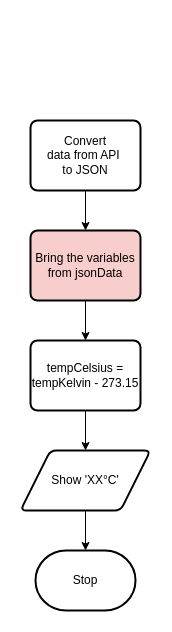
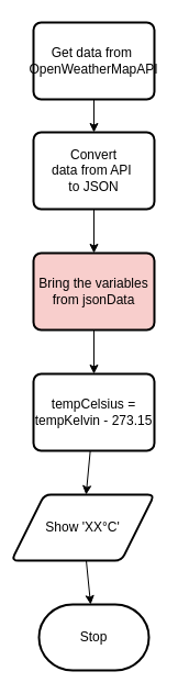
  <mxCell id="0" />
  <mxCell id="1" parent="0" />
  <mxCell id="2" value="Stop" style="strokeWidth=2;html=1;shape=mxgraph.flowchart.terminator;whiteSpace=wrap;" parent="1" vertex="1"><mxGeometry x="35" y="550" width="100" height="60" as="geometry" /></mxCell>
+ <mxCell id="3" value="" style="edgeStyle=none;html=1;" edge="1" parent="1" source="4" target="6"><mxGeometry relative="1" as="geometry" /></mxCell>
+ <mxCell id="4" value="Get data from&amp;nbsp;&lt;div&gt;OpenWeatherMapAPI&lt;/div&gt;" style="rounded=1;whiteSpace=wrap;html=1;absoluteArcSize=1;arcSize=14;strokeWidth=2;" vertex="1" parent="1"><mxGeometry x="30" y="20" width="110" height="70" as="geometry" /></mxCell>
  <mxCell id="5" value="" style="edgeStyle=none;html=1;" edge="1" parent="1" source="6" target="8"><mxGeometry relative="1" as="geometry" /></mxCell>
  <mxCell id="6" value="Convert&lt;div&gt;data from API&amp;nbsp;&lt;/div&gt;&lt;div&gt;to JSON&lt;/div&gt;" style="rounded=1;whiteSpace=wrap;html=1;absoluteArcSize=1;arcSize=14;strokeWidth=2;" vertex="1" parent="1"><mxGeometry x="30" y="120" width="110" height="70" as="geometry" /></mxCell>
  <mxCell id="7" value="" style="edgeStyle=none;html=1;" edge="1" parent="1" source="8" target="10"><mxGeometry relative="1" as="geometry" /></mxCell>
  <mxCell id="8" value="Bring the variables from jsonData" style="rounded=1;whiteSpace=wrap;html=1;absoluteArcSize=1;arcSize=14;strokeWidth=2;fillColor=#f8cecc;" vertex="1" parent="1"><mxGeometry x="30" y="230" width="110" height="70" as="geometry" /></mxCell>
  <mxCell id="9" value="" style="edgeStyle=none;html=1;" edge="1" parent="1" source="10" target="12"><mxGeometry relative="1" as="geometry" /></mxCell>
  <mxCell id="10" value="tempCelsius = tempKelvin - 273.15" style="rounded=1;whiteSpace=wrap;html=1;absoluteArcSize=1;arcSize=14;strokeWidth=2;" vertex="1" parent="1"><mxGeometry x="30" y="340" width="110" height="70" as="geometry" /></mxCell>
  <mxCell id="11" value="" style="edgeStyle=none;html=1;" edge="1" parent="1" source="12" target="2"><mxGeometry relative="1" as="geometry" /></mxCell>
- <mxCell id="12" value="&lt;font&gt;&lt;font style=&quot;color: rgb(0, 0, 0);&quot;&gt;Show 'XX&lt;/font&gt;&lt;font&gt;&lt;span style=&quot;scrollbar-color: rgb(226, 226, 226) rgb(251, 251, 251); font-variant-numeric: normal; font-variant-east-asian: normal; font-variant-alternates: normal; font-variant-position: normal; font-variant-emoji: normal; background-color: transparent; font-family: Consolas, sans-serif; vertical-align: baseline; white-space-collapse: preserve; color: rgb(206, 145, 120);&quot;&gt;&lt;font style=&quot;color: rgb(0, 0, 0);&quot;&gt;°&lt;/font&gt;&lt;/span&gt;&lt;span style=&quot;color: light-dark(rgb(0, 0, 0), rgb(237, 237, 237)); scrollbar-color: rgb(226, 226, 226) rgb(251, 251, 251); font-variant-numeric: normal; font-variant-east-asian: normal; font-variant-alternates: normal; font-variant-position: normal; font-variant-emoji: normal; background-color: transparent; font-family: Consolas, sans-serif; vertical-align: baseline; white-space-collapse: preserve;&quot;&gt;C'&lt;/span&gt;&lt;/font&gt;&lt;/font&gt;" style="shape=parallelogram;html=1;strokeWidth=2;perimeter=parallelogramPerimeter;whiteSpace=wrap;rounded=1;arcSize=12;size=0.23;" vertex="1" parent="1"><mxGeometry x="20" y="450" width="130" height="60" as="geometry" /></mxCell>
+ <mxCell id="12" value="&lt;font&gt;&lt;font style=&quot;color: rgb(0, 0, 0);&quot;&gt;Show 'XX&lt;/font&gt;&lt;font&gt;&lt;span style=&quot;scrollbar-color: rgb(226, 226, 226) rgb(251, 251, 251); font-variant-numeric: normal; font-variant-east-asian: normal; font-variant-alternates: normal; font-variant-position: normal; font-variant-emoji: normal; background-color: transparent; font-family: Consolas, sans-serif; vertical-align: baseline; white-space-collapse: preserve; color: rgb(206, 145, 120);&quot;&gt;&lt;font style=&quot;color: rgb(0, 0, 0);&quot;&gt;°&lt;/font&gt;&lt;/span&gt;&lt;span style=&quot;color: light-dark(rgb(0, 0, 0), rgb(237, 237, 237)); scrollbar-color: rgb(226, 226, 226) rgb(251, 251, 251); font-variant-numeric: normal; font-variant-east-asian: normal; font-variant-alternates: normal; font-variant-position: normal; font-variant-emoji: normal; background-color: transparent; font-family: Consolas, sans-serif; vertical-align: baseline; white-space-collapse: preserve;&quot;&gt;C'&lt;/span&gt;&lt;/font&gt;&lt;/font&gt;" style="shape=parallelogram;html=1;strokeWidth=2;perimeter=parallelogramPerimeter;whiteSpace=wrap;rounded=1;arcSize=12;size=0.23;" vertex="1" parent="1"><mxGeometry x="10" y="450" width="130" height="60" as="geometry" /></mxCell>
